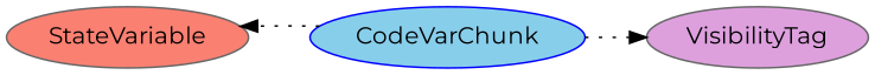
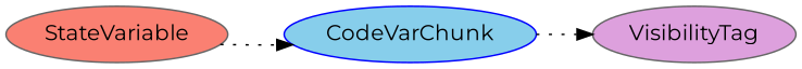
  digraph {
    fontname=Montserrat
    rankdir=LR
    node [color=gray40 fontname=Montserrat style=filled]
    edge [fontname=Montserrat style=dotted]
    n1 [fillcolor=salmon label=StateVariable shape=oval]
    CodeVarChunk [color=blue fillcolor=skyblue]
    VisibilityTag [fillcolor=plum]
-   CodeVarChunk -> n1
+   n1 -> CodeVarChunk
    CodeVarChunk -> VisibilityTag
  }
